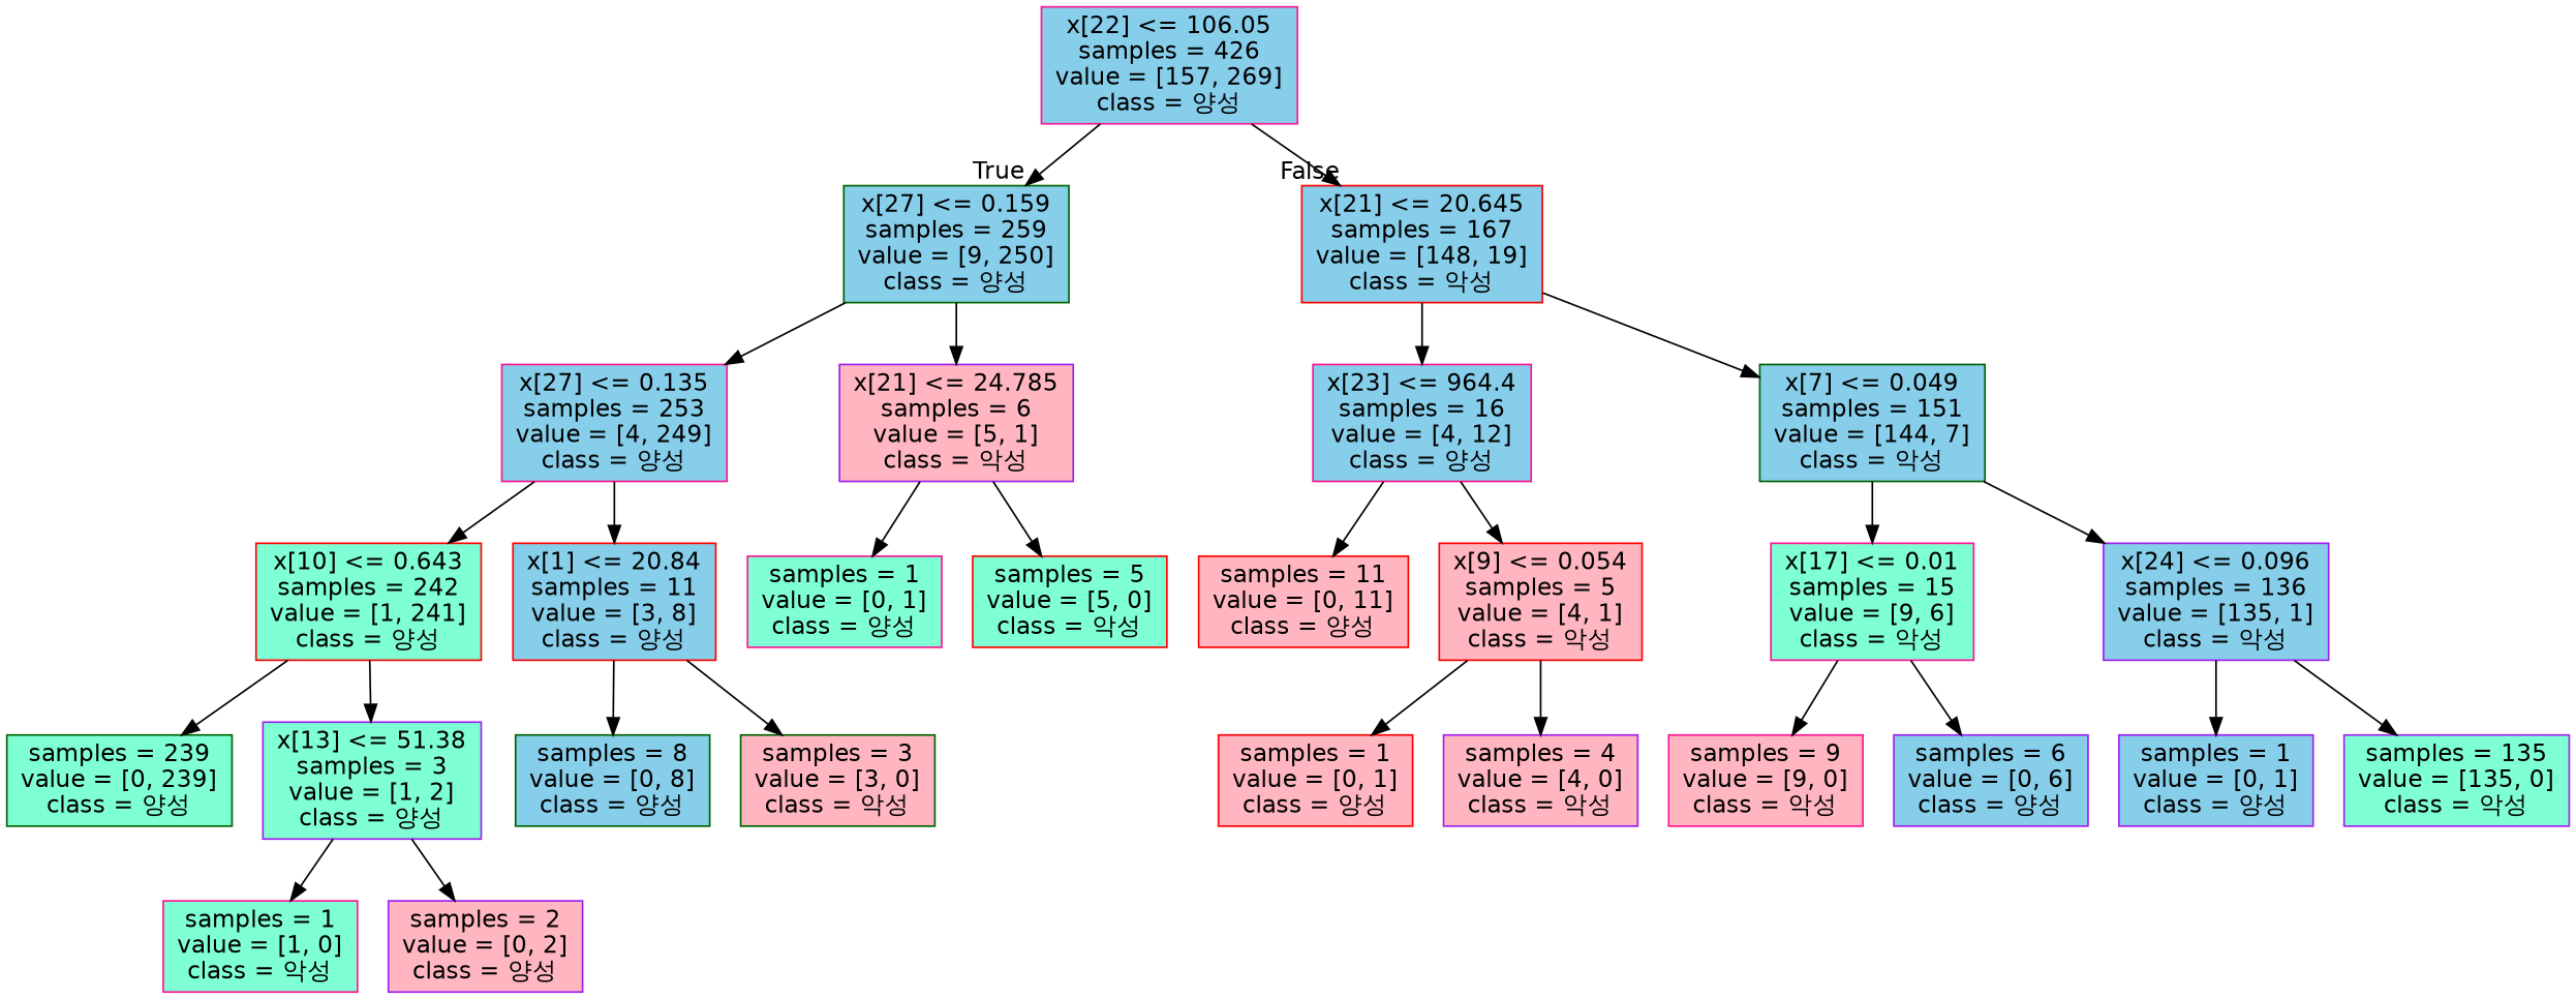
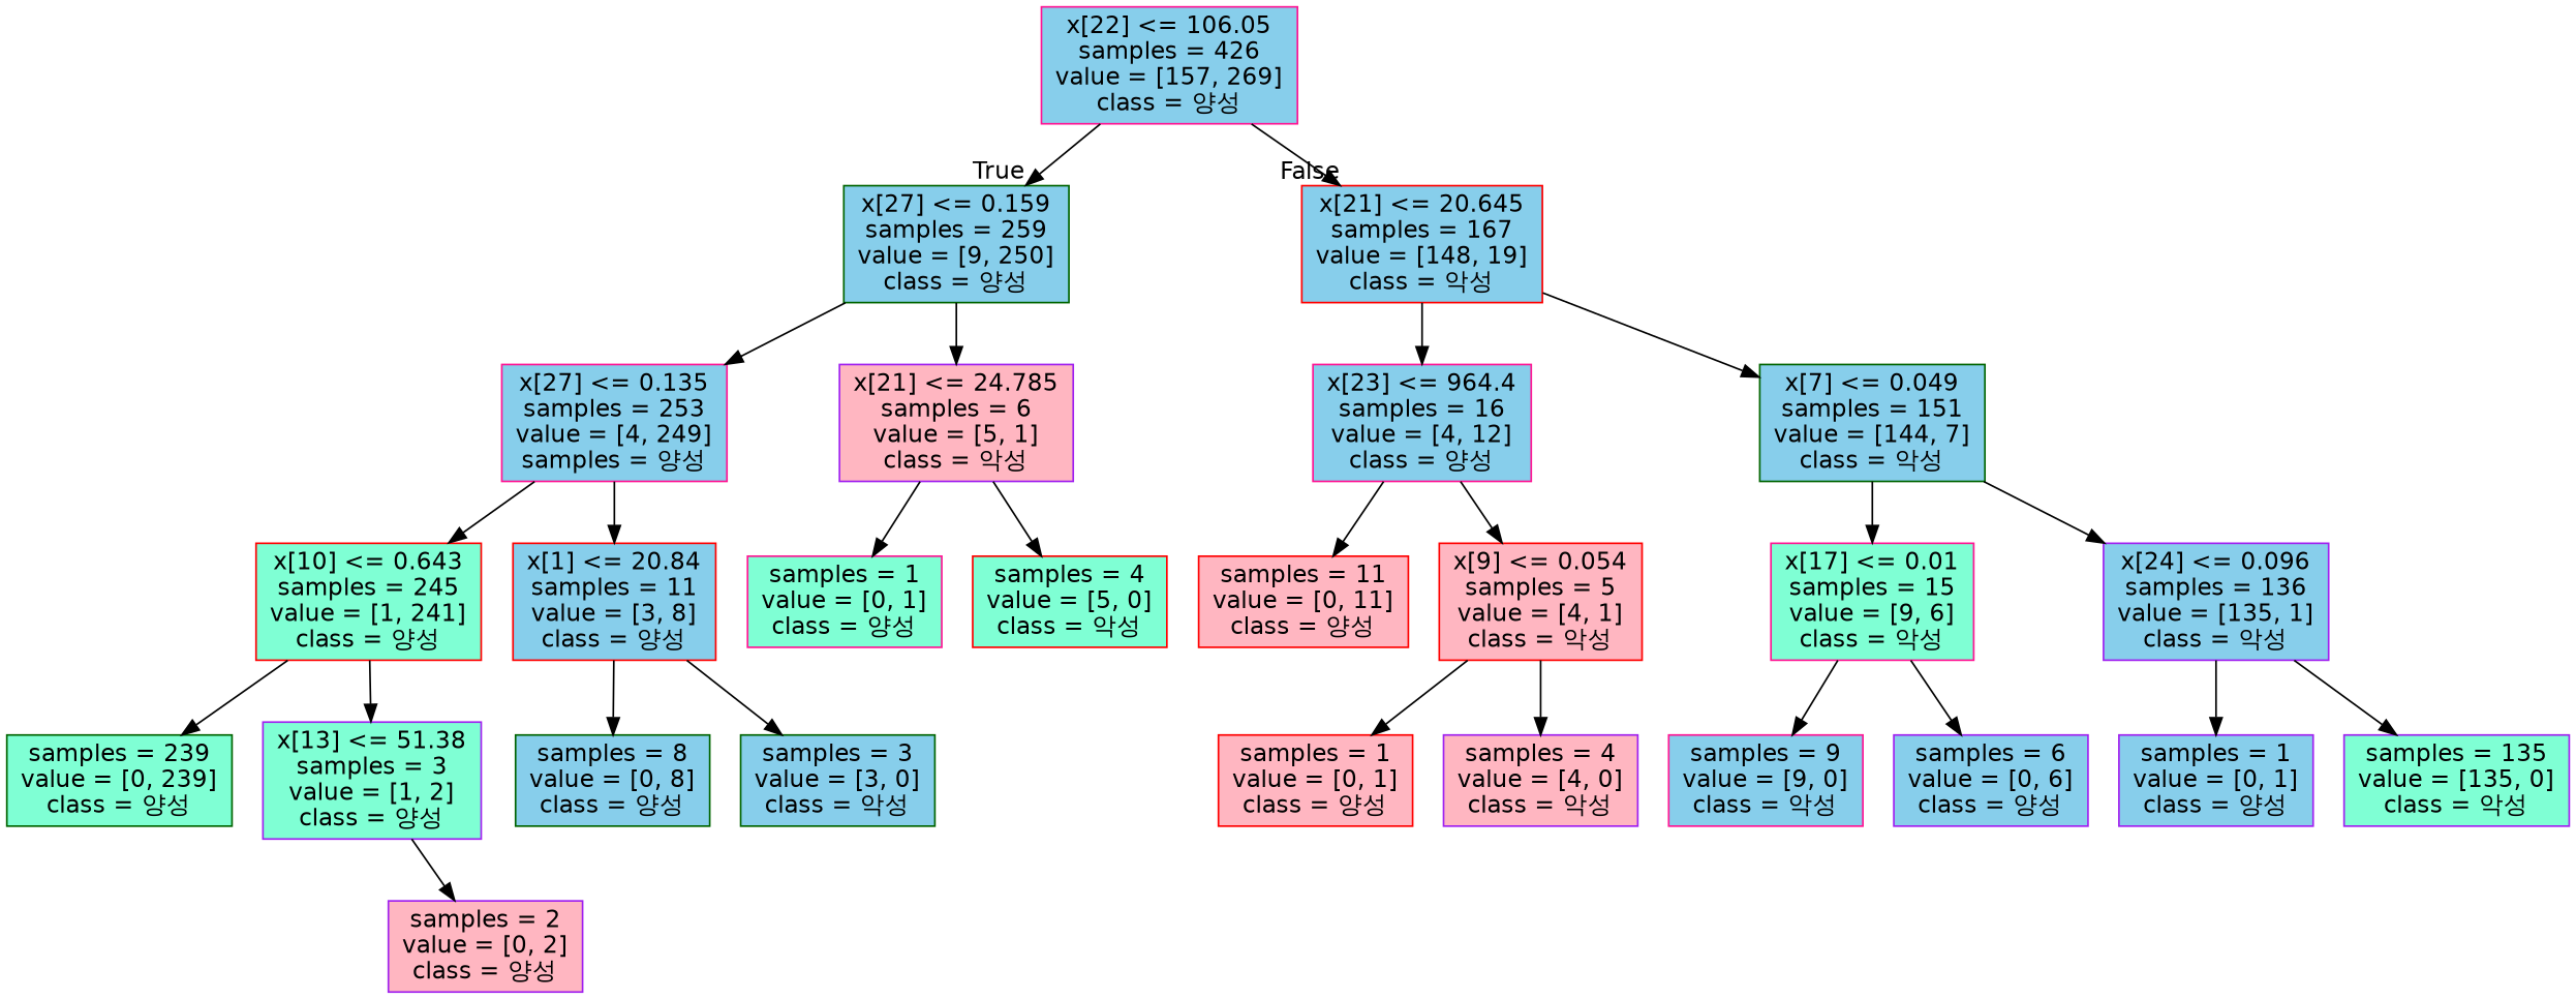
  digraph {
    node [color=purple fillcolor=skyblue fontname=helvetica shape=box style=filled]
    edge [fontname=helvetica]
    n1 [color=deeppink label="x[22] <= 106.05\nsamples = 426\nvalue = [157, 269]\nclass = 양성"]
    n2 [color=darkgreen label="x[27] <= 0.159\nsamples = 259\nvalue = [9, 250]\nclass = 양성"]
    n3 [color=red label="x[21] <= 20.645\nsamples = 167\nvalue = [148, 19]\nclass = 악성"]
-   n4 [color=deeppink label="x[27] <= 0.135\nsamples = 253\nvalue = [4, 249]\nclass = 양성"]
+   n4 [color=deeppink label="x[27] <= 0.135\nsamples = 253\nvalue = [4, 249]\nsamples = 양성"]
    n5 [fillcolor=lightpink label="x[21] <= 24.785\nsamples = 6\nvalue = [5, 1]\nclass = 악성"]
    n6 [color=deeppink label="x[23] <= 964.4\nsamples = 16\nvalue = [4, 12]\nclass = 양성"]
    n7 [color=darkgreen label="x[7] <= 0.049\nsamples = 151\nvalue = [144, 7]\nclass = 악성"]
-   n8 [color=red fillcolor=aquamarine label="x[10] <= 0.643\nsamples = 242\nvalue = [1, 241]\nclass = 양성"]
+   n8 [color=red fillcolor=aquamarine label="x[10] <= 0.643\nsamples = 245\nvalue = [1, 241]\nclass = 양성"]
    n9 [color=red label="x[1] <= 20.84\nsamples = 11\nvalue = [3, 8]\nclass = 양성"]
    n10 [color=deeppink fillcolor=aquamarine label="samples = 1\nvalue = [0, 1]\nclass = 양성"]
-   n11 [color=red fillcolor=aquamarine label="samples = 5\nvalue = [5, 0]\nclass = 악성"]
+   n11 [color=red fillcolor=aquamarine label="samples = 4\nvalue = [5, 0]\nclass = 악성"]
    n12 [color=darkgreen fillcolor=aquamarine label="samples = 239\nvalue = [0, 239]\nclass = 양성"]
    n13 [fillcolor=aquamarine label="x[13] <= 51.38\nsamples = 3\nvalue = [1, 2]\nclass = 양성"]
    n14 [color=darkgreen label="samples = 8\nvalue = [0, 8]\nclass = 양성"]
-   n15 [color=darkgreen fillcolor=lightpink label="samples = 3\nvalue = [3, 0]\nclass = 악성"]
-   n16 [color=deeppink fillcolor=aquamarine label="samples = 1\nvalue = [1, 0]\nclass = 악성"]
+   n15 [color=darkgreen label="samples = 3\nvalue = [3, 0]\nclass = 악성"]
    n17 [fillcolor=lightpink label="samples = 2\nvalue = [0, 2]\nclass = 양성"]
    n18 [color=red fillcolor=lightpink label="samples = 11\nvalue = [0, 11]\nclass = 양성"]
    n19 [color=red fillcolor=lightpink label="x[9] <= 0.054\nsamples = 5\nvalue = [4, 1]\nclass = 악성"]
    n20 [color=deeppink fillcolor=aquamarine label="x[17] <= 0.01\nsamples = 15\nvalue = [9, 6]\nclass = 악성"]
    n21 [label="x[24] <= 0.096\nsamples = 136\nvalue = [135, 1]\nclass = 악성"]
    n22 [color=red fillcolor=lightpink label="samples = 1\nvalue = [0, 1]\nclass = 양성"]
    n23 [fillcolor=lightpink label="samples = 4\nvalue = [4, 0]\nclass = 악성"]
-   n24 [color=deeppink fillcolor=lightpink label="samples = 9\nvalue = [9, 0]\nclass = 악성"]
+   n24 [color=deeppink label="samples = 9\nvalue = [9, 0]\nclass = 악성"]
    n25 [label="samples = 6\nvalue = [0, 6]\nclass = 양성"]
    n26 [label="samples = 1\nvalue = [0, 1]\nclass = 양성"]
    n27 [fillcolor=aquamarine label="samples = 135\nvalue = [135, 0]\nclass = 악성"]
    n1 -> n2 [headlabel=True labelangle=45 labeldistance=2.5]
    n1 -> n3 [headlabel=False labelangle=-45 labeldistance=2.5]
    n2 -> n4
    n2 -> n5
    n3 -> n6
    n3 -> n7
    n4 -> n8
    n4 -> n9
    n5 -> n10
    n5 -> n11
    n6 -> n18
    n6 -> n19
    n7 -> n20
    n7 -> n21
    n8 -> n12
    n8 -> n13
    n9 -> n14
    n9 -> n15
-   n13 -> n16
    n13 -> n17
    n19 -> n22
    n19 -> n23
    n20 -> n24
    n20 -> n25
    n21 -> n26
    n21 -> n27
  }
